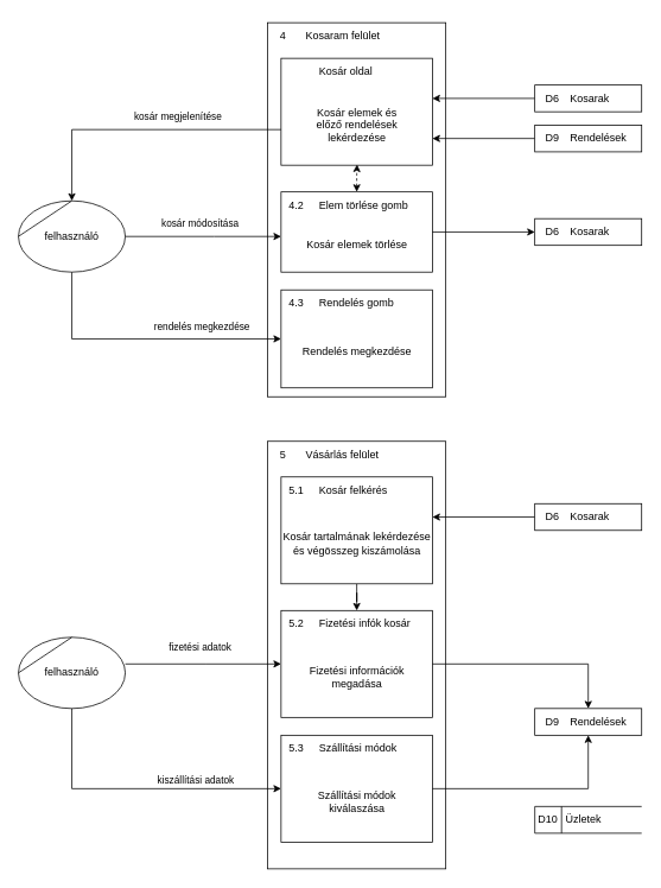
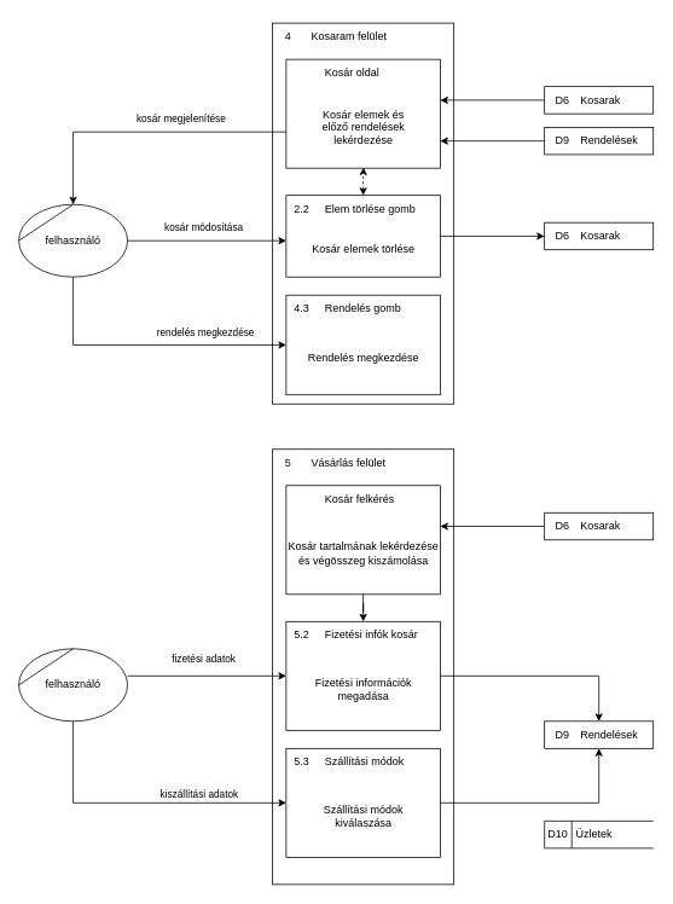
  <mxCell id="0" />
  <mxCell id="1" parent="0" />
  <mxCell id="2" value="" style="group" parent="1" vertex="1" connectable="0"><mxGeometry x="300" y="20" width="200" height="955" as="geometry" /></mxCell>
  <mxCell id="3" value="" style="html=1;dashed=0;whitespace=wrap;shape=mxgraph.dfd.process;align=center;container=0;collapsible=0;spacingTop=30;" parent="2" vertex="1"><mxGeometry y="5" width="200" height="420" as="geometry" /></mxCell>
  <mxCell id="4" value="4" style="text;html=1;strokeColor=none;fillColor=none;align=center;verticalAlign=middle;whiteSpace=wrap;rounded=0;movable=0;resizable=0;rotatable=0;cloneable=0;deletable=0;connectable=0;allowArrows=0;pointerEvents=1;" parent="2" vertex="1"><mxGeometry y="5" width="35" height="30" as="geometry" /></mxCell>
  <mxCell id="5" value="Kosaram felület" style="text;html=1;strokeColor=none;fillColor=none;align=left;verticalAlign=middle;whiteSpace=wrap;rounded=0;movable=0;resizable=0;connectable=0;allowArrows=0;rotatable=0;cloneable=0;deletable=0;spacingLeft=6;autosize=1;resizeWidth=0;" parent="2" vertex="1"><mxGeometry x="35" y="5" width="110" height="30" as="geometry" /></mxCell>
  <mxCell id="6" value="Kosár elemek és &lt;br&gt;előző rendelések &lt;br&gt;lekérdezése" style="html=1;dashed=0;whitespace=wrap;shape=mxgraph.dfd.process2;align=center;container=1;collapsible=0;spacingTop=30;" parent="2" vertex="1"><mxGeometry x="15" y="45" width="170" height="120" as="geometry" /></mxCell>
  <mxCell id="7" value="Kosár oldal" style="text;strokeColor=none;fillColor=none;align=left;verticalAlign=middle;whiteSpace=wrap;rounded=0;autosize=1;connectable=0;allowArrows=0;movable=0;resizable=0;rotatable=0;deletable=0;cloneable=0;spacingLeft=6;fontStyle=0;html=1;" parent="6" vertex="1"><mxGeometry x="35" width="90" height="30" as="geometry" /></mxCell>
  <mxCell id="8" style="edgeStyle=orthogonalEdgeStyle;rounded=0;orthogonalLoop=1;jettySize=auto;html=1;entryX=0.502;entryY=0.993;entryDx=0;entryDy=0;entryPerimeter=0;startArrow=classic;startFill=1;dashed=1;" parent="2" source="9" target="6" edge="1"><mxGeometry relative="1" as="geometry" /></mxCell>
  <mxCell id="9" value="Kosár elemek törlése" style="html=1;dashed=0;whitespace=wrap;shape=mxgraph.dfd.process2;align=center;container=1;collapsible=0;spacingTop=30;" parent="2" vertex="1"><mxGeometry x="15" y="195" width="170" height="90" as="geometry" /></mxCell>
- <mxCell id="10" value="4.2" style="text;html=1;strokeColor=none;fillColor=none;align=center;verticalAlign=middle;whiteSpace=wrap;rounded=0;connectable=0;allowArrows=0;editable=1;movable=0;resizable=0;rotatable=0;deletable=0;locked=0;cloneable=0;" parent="9" vertex="1"><mxGeometry width="35" height="30" as="geometry" /></mxCell>
+ <mxCell id="10" value="2.2" style="text;html=1;strokeColor=none;fillColor=none;align=center;verticalAlign=middle;whiteSpace=wrap;rounded=0;connectable=0;allowArrows=0;editable=1;movable=0;resizable=0;rotatable=0;deletable=0;locked=0;cloneable=0;" parent="9" vertex="1"><mxGeometry width="35" height="30" as="geometry" /></mxCell>
  <mxCell id="11" value="Elem törlése gomb" style="text;strokeColor=none;fillColor=none;align=left;verticalAlign=middle;whiteSpace=wrap;rounded=0;autosize=1;connectable=0;allowArrows=0;movable=0;resizable=0;rotatable=0;deletable=0;cloneable=0;spacingLeft=6;fontStyle=0;html=1;" parent="9" vertex="1"><mxGeometry x="35" width="130" height="30" as="geometry" /></mxCell>
  <mxCell id="12" value="Rendelés megkezdése" style="html=1;dashed=0;whitespace=wrap;shape=mxgraph.dfd.process2;align=center;container=1;collapsible=0;spacingTop=30;" parent="2" vertex="1"><mxGeometry x="15" y="305" width="170" height="110" as="geometry" /></mxCell>
  <mxCell id="13" value="4.3" style="text;html=1;strokeColor=none;fillColor=none;align=center;verticalAlign=middle;whiteSpace=wrap;rounded=0;connectable=0;allowArrows=0;editable=1;movable=0;resizable=0;rotatable=0;deletable=0;locked=0;cloneable=0;" parent="12" vertex="1"><mxGeometry width="35" height="30" as="geometry" /></mxCell>
  <mxCell id="14" value="Rendelés gomb" style="text;strokeColor=none;fillColor=none;align=left;verticalAlign=middle;whiteSpace=wrap;rounded=0;autosize=1;connectable=0;allowArrows=0;movable=0;resizable=0;rotatable=0;deletable=0;cloneable=0;spacingLeft=6;fontStyle=0;html=1;" parent="12" vertex="1"><mxGeometry x="35" width="110" height="30" as="geometry" /></mxCell>
  <mxCell id="15" value="" style="html=1;dashed=0;whitespace=wrap;shape=mxgraph.dfd.process;align=center;container=0;collapsible=0;spacingTop=30;" parent="2" vertex="1"><mxGeometry y="475" width="200" height="480" as="geometry" /></mxCell>
  <mxCell id="16" value="5" style="text;html=1;strokeColor=none;fillColor=none;align=center;verticalAlign=middle;whiteSpace=wrap;rounded=0;movable=0;resizable=0;rotatable=0;cloneable=0;deletable=0;connectable=0;allowArrows=0;pointerEvents=1;" parent="2" vertex="1"><mxGeometry y="475" width="35" height="30" as="geometry" /></mxCell>
  <mxCell id="17" value="Vásárlás felület" style="text;html=1;strokeColor=none;fillColor=none;align=left;verticalAlign=middle;whiteSpace=wrap;rounded=0;movable=0;resizable=0;connectable=0;allowArrows=0;rotatable=0;cloneable=0;deletable=0;spacingLeft=6;autosize=1;resizeWidth=0;" parent="2" vertex="1"><mxGeometry x="35" y="475" width="110" height="30" as="geometry" /></mxCell>
  <mxCell id="18" value="Fizetési információk&lt;br&gt;megadása" style="html=1;dashed=0;whitespace=wrap;shape=mxgraph.dfd.process2;align=center;container=1;collapsible=0;spacingTop=30;" parent="2" vertex="1"><mxGeometry x="15" y="665" width="170" height="120" as="geometry" /></mxCell>
  <mxCell id="19" value="5.2" style="text;html=1;strokeColor=none;fillColor=none;align=center;verticalAlign=middle;whiteSpace=wrap;rounded=0;connectable=0;allowArrows=0;editable=1;movable=0;resizable=0;rotatable=0;deletable=0;locked=0;cloneable=0;" parent="18" vertex="1"><mxGeometry width="35" height="30" as="geometry" /></mxCell>
  <mxCell id="20" value="Fizetési infók kosár" style="text;strokeColor=none;fillColor=none;align=left;verticalAlign=middle;whiteSpace=wrap;rounded=0;autosize=1;connectable=0;allowArrows=0;movable=0;resizable=0;rotatable=0;deletable=0;cloneable=0;spacingLeft=6;fontStyle=0;html=1;" parent="18" vertex="1"><mxGeometry x="35" width="130" height="30" as="geometry" /></mxCell>
  <mxCell id="21" style="edgeStyle=orthogonalEdgeStyle;rounded=0;orthogonalLoop=1;jettySize=auto;html=1;startArrow=none;startFill=0;" parent="2" source="22" target="18" edge="1"><mxGeometry relative="1" as="geometry" /></mxCell>
  <mxCell id="22" value="Kosár tartalmának lekérdezése&lt;br&gt;és végösszeg kiszámolása" style="html=1;dashed=0;whitespace=wrap;shape=mxgraph.dfd.process2;align=center;container=1;collapsible=0;spacingTop=30;" parent="2" vertex="1"><mxGeometry x="15" y="515" width="170" height="120" as="geometry" /></mxCell>
- <mxCell id="23" value="5.1" style="text;html=1;strokeColor=none;fillColor=none;align=center;verticalAlign=middle;whiteSpace=wrap;rounded=0;connectable=0;allowArrows=0;editable=1;movable=0;resizable=0;rotatable=0;deletable=0;locked=0;cloneable=0;" parent="22" vertex="1"><mxGeometry width="35" height="30" as="geometry" /></mxCell>
  <mxCell id="24" value="Kosár felkérés" style="text;strokeColor=none;fillColor=none;align=left;verticalAlign=middle;whiteSpace=wrap;rounded=0;autosize=1;connectable=0;allowArrows=0;movable=0;resizable=0;rotatable=0;deletable=0;cloneable=0;spacingLeft=6;fontStyle=0;html=1;" parent="22" vertex="1"><mxGeometry x="35" width="100" height="30" as="geometry" /></mxCell>
  <mxCell id="25" value="Szállítási módok&lt;br&gt;kiválaszása" style="html=1;dashed=0;whitespace=wrap;shape=mxgraph.dfd.process2;align=center;container=1;collapsible=0;spacingTop=30;" parent="2" vertex="1"><mxGeometry x="15" y="805" width="170" height="120" as="geometry" /></mxCell>
  <mxCell id="26" value="5.3" style="text;html=1;strokeColor=none;fillColor=none;align=center;verticalAlign=middle;whiteSpace=wrap;rounded=0;connectable=0;allowArrows=0;editable=1;movable=0;resizable=0;rotatable=0;deletable=0;locked=0;cloneable=0;" parent="25" vertex="1"><mxGeometry width="35" height="30" as="geometry" /></mxCell>
  <mxCell id="27" value="Szállítási módok" style="text;strokeColor=none;fillColor=none;align=left;verticalAlign=middle;whiteSpace=wrap;rounded=0;autosize=1;connectable=0;allowArrows=0;movable=0;resizable=0;rotatable=0;deletable=0;cloneable=0;spacingLeft=6;fontStyle=0;html=1;" parent="25" vertex="1"><mxGeometry x="35" width="110" height="30" as="geometry" /></mxCell>
  <mxCell id="28" value="felhasználó" style="shape=stencil(tZRtjoMgEIZPw98GJR6gYXfvQe10nZQCAbYft99RNKlW7GajiTGZeeXhnZGBCRka5YCVvGHig5VlwTm9Kb5NYhUc1DElr8qjOmhISojenuGGx9gz0DTgMbaq+GR8T9+0j5C1NYYgaE0YKU86wRQaWsvvCdZv/xhFjvgXiOB7kynLyq+/Y3fVNuBiI79j7OB+db/rgceOi61+3Grg4v9YISmTO9xCHlR9/vb2xxxnzYDW6AK8OfLTeZzO66ynzM5CnqyHBUsn1DqN9UITnWoH/kUY5Iu9PtVUzRY1jx4IGk22K9UioSs+44+uvFxl3bKX1nTZdE12iV8=);whiteSpace=wrap;html=1;" parent="1" vertex="1"><mxGeometry x="20" y="225" width="120" height="80" as="geometry" /></mxCell>
  <mxCell id="29" value="felhasználó" style="shape=stencil(tZRtjoMgEIZPw98GJR6gYXfvQe10nZQCAbYft99RNKlW7GajiTGZeeXhnZGBCRka5YCVvGHig5VlwTm9Kb5NYhUc1DElr8qjOmhISojenuGGx9gz0DTgMbaq+GR8T9+0j5C1NYYgaE0YKU86wRQaWsvvCdZv/xhFjvgXiOB7kynLyq+/Y3fVNuBiI79j7OB+db/rgceOi61+3Grg4v9YISmTO9xCHlR9/vb2xxxnzYDW6AK8OfLTeZzO66ynzM5CnqyHBUsn1DqN9UITnWoH/kUY5Iu9PtVUzRY1jx4IGk22K9UioSs+44+uvFxl3bKX1nTZdE12iV8=);whiteSpace=wrap;html=1;" parent="1" vertex="1"><mxGeometry x="20" y="715" width="120" height="80" as="geometry" /></mxCell>
  <mxCell id="30" value="kosár megjelenítése" style="endArrow=classic;html=1;rounded=0;verticalAlign=bottom;edgeStyle=orthogonalEdgeStyle;" parent="1" source="6" target="28" edge="1"><mxGeometry x="-0.261" y="-5" width="50" height="50" relative="1" as="geometry"><mxPoint x="450" y="305" as="sourcePoint" /><mxPoint x="330" y="305" as="targetPoint" /><Array as="points"><mxPoint x="80" y="145" /></Array><mxPoint as="offset" /></mxGeometry></mxCell>
  <mxCell id="31" style="edgeStyle=orthogonalEdgeStyle;rounded=0;orthogonalLoop=1;jettySize=auto;html=1;" parent="1" source="32" target="6" edge="1"><mxGeometry relative="1" as="geometry"><Array as="points"><mxPoint x="450" y="110" /><mxPoint x="450" y="110" /></Array></mxGeometry></mxCell>
  <mxCell id="32" value="Kosarak" style="html=1;dashed=0;whitespace=wrap;shape=mxgraph.dfd.dataStoreID2;align=left;spacingLeft=38;container=1;collapsible=0;" parent="1" vertex="1"><mxGeometry x="600" y="95" width="120" height="30" as="geometry" /></mxCell>
  <mxCell id="33" value="D6" style="text;html=1;strokeColor=none;fillColor=none;align=center;verticalAlign=middle;whiteSpace=wrap;rounded=0;connectable=0;allowArrows=0;movable=0;resizable=0;rotatable=0;cloneable=0;deletable=0;" parent="32" vertex="1"><mxGeometry x="5" width="30" height="30" as="geometry" /></mxCell>
  <mxCell id="34" style="edgeStyle=orthogonalEdgeStyle;rounded=0;orthogonalLoop=1;jettySize=auto;html=1;" parent="1" source="35" target="6" edge="1"><mxGeometry relative="1" as="geometry"><Array as="points"><mxPoint x="450" y="155" /><mxPoint x="450" y="155" /></Array></mxGeometry></mxCell>
  <mxCell id="35" value="Rendelések" style="html=1;dashed=0;whitespace=wrap;shape=mxgraph.dfd.dataStoreID2;align=left;spacingLeft=38;container=1;collapsible=0;" parent="1" vertex="1"><mxGeometry x="600" y="140" width="120" height="30" as="geometry" /></mxCell>
  <mxCell id="36" value="D9" style="text;html=1;strokeColor=none;fillColor=none;align=center;verticalAlign=middle;whiteSpace=wrap;rounded=0;connectable=0;allowArrows=0;movable=0;resizable=0;rotatable=0;cloneable=0;deletable=0;" parent="35" vertex="1"><mxGeometry x="5" width="30" height="30" as="geometry" /></mxCell>
  <mxCell id="37" style="edgeStyle=orthogonalEdgeStyle;rounded=0;orthogonalLoop=1;jettySize=auto;html=1;" parent="1" source="9" target="39" edge="1"><mxGeometry relative="1" as="geometry"><Array as="points"><mxPoint x="470" y="265" /><mxPoint x="470" y="265" /></Array></mxGeometry></mxCell>
  <mxCell id="38" value="kosár módosítása" style="endArrow=classic;html=1;rounded=0;verticalAlign=bottom;edgeStyle=orthogonalEdgeStyle;" parent="1" source="28" target="9" edge="1"><mxGeometry x="-0.04" y="5" width="50" height="50" relative="1" as="geometry"><mxPoint x="330" y="305" as="sourcePoint" /><mxPoint x="450" y="305" as="targetPoint" /><Array as="points"><mxPoint x="240" y="265" /><mxPoint x="240" y="265" /></Array><mxPoint as="offset" /></mxGeometry></mxCell>
  <mxCell id="39" value="Kosarak" style="html=1;dashed=0;whitespace=wrap;shape=mxgraph.dfd.dataStoreID2;align=left;spacingLeft=38;container=1;collapsible=0;" parent="1" vertex="1"><mxGeometry x="600" y="245" width="120" height="30" as="geometry" /></mxCell>
  <mxCell id="40" value="D6" style="text;html=1;strokeColor=none;fillColor=none;align=center;verticalAlign=middle;whiteSpace=wrap;rounded=0;connectable=0;allowArrows=0;movable=0;resizable=0;rotatable=0;cloneable=0;deletable=0;" parent="39" vertex="1"><mxGeometry x="5" width="30" height="30" as="geometry" /></mxCell>
  <mxCell id="41" value="rendelés megkezdése" style="endArrow=classic;html=1;rounded=0;verticalAlign=bottom;exitX=0.5;exitY=1;exitDx=0;exitDy=0;edgeStyle=orthogonalEdgeStyle;" parent="1" source="28" target="12" edge="1"><mxGeometry x="0.423" y="5" width="50" height="50" relative="1" as="geometry"><mxPoint x="330" y="305" as="sourcePoint" /><mxPoint x="450" y="305" as="targetPoint" /><Array as="points"><mxPoint x="80" y="380" /></Array><mxPoint as="offset" /></mxGeometry></mxCell>
  <mxCell id="42" value="fizetési adatok" style="endArrow=classic;html=1;rounded=0;verticalAlign=bottom;edgeStyle=orthogonalEdgeStyle;" parent="1" source="29" target="18" edge="1"><mxGeometry x="-0.04" y="10" width="50" height="50" relative="1" as="geometry"><mxPoint x="110" y="685" as="sourcePoint" /><mxPoint x="230" y="685" as="targetPoint" /><mxPoint as="offset" /><Array as="points"><mxPoint x="230" y="745" /><mxPoint x="230" y="745" /></Array></mxGeometry></mxCell>
  <mxCell id="43" style="edgeStyle=orthogonalEdgeStyle;rounded=0;orthogonalLoop=1;jettySize=auto;html=1;startArrow=none;startFill=0;" parent="1" source="18" target="47" edge="1"><mxGeometry relative="1" as="geometry"><Array as="points"><mxPoint x="660" y="745" /></Array></mxGeometry></mxCell>
  <mxCell id="44" style="edgeStyle=orthogonalEdgeStyle;rounded=0;orthogonalLoop=1;jettySize=auto;html=1;startArrow=none;startFill=0;" parent="1" source="45" target="22" edge="1"><mxGeometry relative="1" as="geometry"><Array as="points"><mxPoint x="460" y="580" /><mxPoint x="460" y="580" /></Array></mxGeometry></mxCell>
  <mxCell id="45" value="Kosarak" style="html=1;dashed=0;whitespace=wrap;shape=mxgraph.dfd.dataStoreID2;align=left;spacingLeft=38;container=1;collapsible=0;" parent="1" vertex="1"><mxGeometry x="600" y="565" width="120" height="30" as="geometry" /></mxCell>
  <mxCell id="46" value="D6" style="text;html=1;strokeColor=none;fillColor=none;align=center;verticalAlign=middle;whiteSpace=wrap;rounded=0;connectable=0;allowArrows=0;movable=0;resizable=0;rotatable=0;cloneable=0;deletable=0;" parent="45" vertex="1"><mxGeometry x="5" width="30" height="30" as="geometry" /></mxCell>
  <mxCell id="47" value="Rendelések" style="html=1;dashed=0;whitespace=wrap;shape=mxgraph.dfd.dataStoreID2;align=left;spacingLeft=38;container=1;collapsible=0;" parent="1" vertex="1"><mxGeometry x="600" y="795" width="120" height="30" as="geometry" /></mxCell>
  <mxCell id="48" value="D9" style="text;html=1;strokeColor=none;fillColor=none;align=center;verticalAlign=middle;whiteSpace=wrap;rounded=0;connectable=0;allowArrows=0;movable=0;resizable=0;rotatable=0;cloneable=0;deletable=0;" parent="47" vertex="1"><mxGeometry x="5" width="30" height="30" as="geometry" /></mxCell>
  <mxCell id="49" style="edgeStyle=orthogonalEdgeStyle;rounded=0;orthogonalLoop=1;jettySize=auto;html=1;startArrow=none;startFill=0;" parent="1" source="25" target="47" edge="1"><mxGeometry relative="1" as="geometry"><Array as="points"><mxPoint x="660" y="885" /></Array></mxGeometry></mxCell>
  <mxCell id="50" value="kiszállítási adatok" style="endArrow=classic;html=1;rounded=0;verticalAlign=bottom;edgeStyle=orthogonalEdgeStyle;" parent="1" source="29" target="25" edge="1"><mxGeometry x="0.415" width="50" height="50" relative="1" as="geometry"><mxPoint x="90" y="855" as="sourcePoint" /><mxPoint x="228" y="855" as="targetPoint" /><mxPoint x="-1" as="offset" /><Array as="points"><mxPoint x="80" y="885" /></Array></mxGeometry></mxCell>
  <mxCell id="51" value="Üzletek" style="html=1;dashed=0;whitespace=wrap;shape=mxgraph.dfd.dataStoreID;align=left;spacingLeft=33;container=1;collapsible=0;autosize=0;" vertex="1" parent="1"><mxGeometry x="600" y="905" width="120" height="30" as="geometry" /></mxCell>
  <mxCell id="52" value="D10" style="text;html=1;strokeColor=none;fillColor=none;align=center;verticalAlign=middle;whiteSpace=wrap;rounded=0;movable=0;resizable=0;rotatable=0;cloneable=0;deletable=0;allowArrows=0;connectable=0;" vertex="1" parent="51"><mxGeometry width="30" height="30" as="geometry" /></mxCell>
